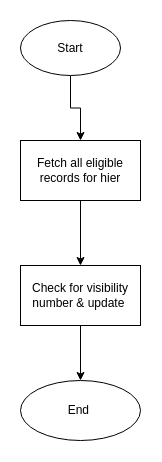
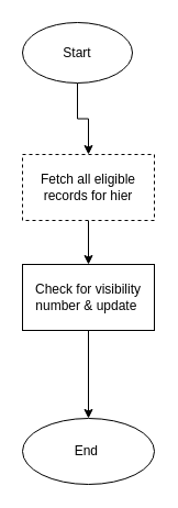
  <mxCell id="0" />
  <mxCell id="1" parent="0" />
  <mxCell id="2" value="" style="edgeStyle=orthogonalEdgeStyle;rounded=0;orthogonalLoop=1;jettySize=auto;html=1;" edge="1" parent="1" source="3" target="5"><mxGeometry relative="1" as="geometry" /></mxCell>
  <mxCell id="3" value="Start" style="ellipse;whiteSpace=wrap;html=1;" vertex="1" parent="1"><mxGeometry x="20" y="20" width="100" height="55" as="geometry" /></mxCell>
  <mxCell id="4" value="" style="edgeStyle=orthogonalEdgeStyle;rounded=0;orthogonalLoop=1;jettySize=auto;html=1;" edge="1" parent="1" source="5" target="7"><mxGeometry relative="1" as="geometry" /></mxCell>
- <mxCell id="5" value="Fetch all eligible records for hier" style="whiteSpace=wrap;html=1;" vertex="1" parent="1"><mxGeometry x="20" y="140" width="120" height="60" as="geometry" /></mxCell>
+ <mxCell id="5" value="Fetch all eligible records for hier" style="whiteSpace=wrap;html=1;dashed=1;" vertex="1" parent="1"><mxGeometry x="20" y="140" width="120" height="60" as="geometry" /></mxCell>
  <mxCell id="6" value="" style="edgeStyle=orthogonalEdgeStyle;rounded=0;orthogonalLoop=1;jettySize=auto;html=1;" edge="1" parent="1" source="7" target="8"><mxGeometry relative="1" as="geometry" /></mxCell>
- <mxCell id="7" value="Check for visibility number &amp;amp; update&amp;nbsp;" style="whiteSpace=wrap;html=1;" vertex="1" parent="1"><mxGeometry x="20" y="265" width="120" height="60" as="geometry" /></mxCell>
+ <mxCell id="7" value="Check for visibility number &amp;amp; update&amp;nbsp;" style="whiteSpace=wrap;html=1;" vertex="1" parent="1"><mxGeometry x="20" y="240" width="120" height="60" as="geometry" /></mxCell>
  <mxCell id="8" value="End&amp;nbsp;" style="ellipse;whiteSpace=wrap;html=1;" vertex="1" parent="1"><mxGeometry x="20" y="380" width="120" height="60" as="geometry" /></mxCell>
